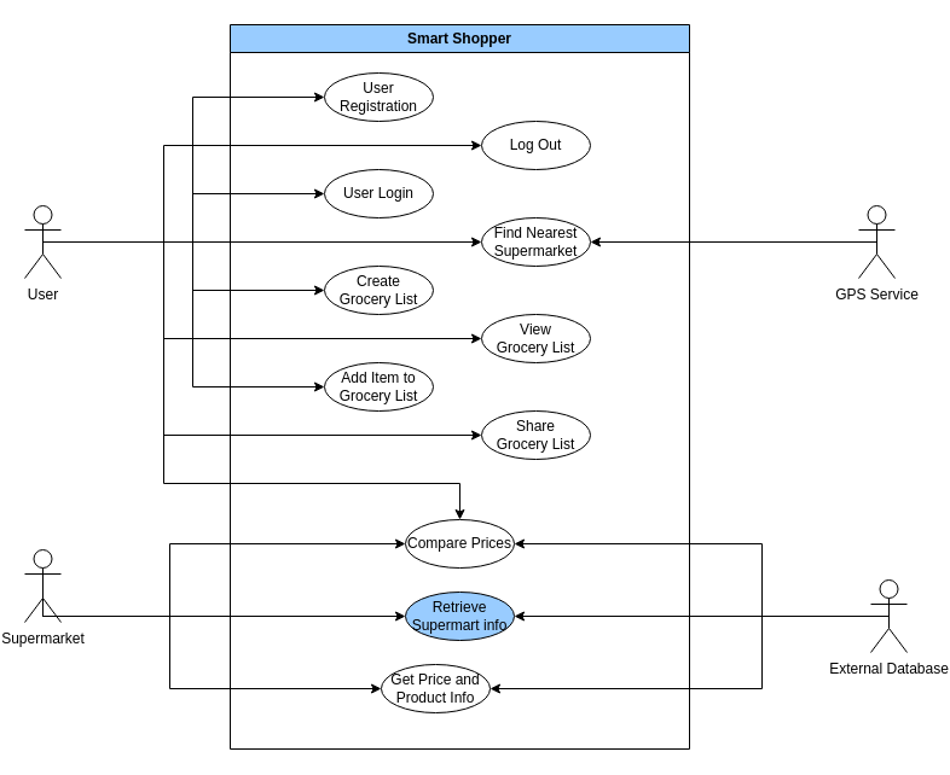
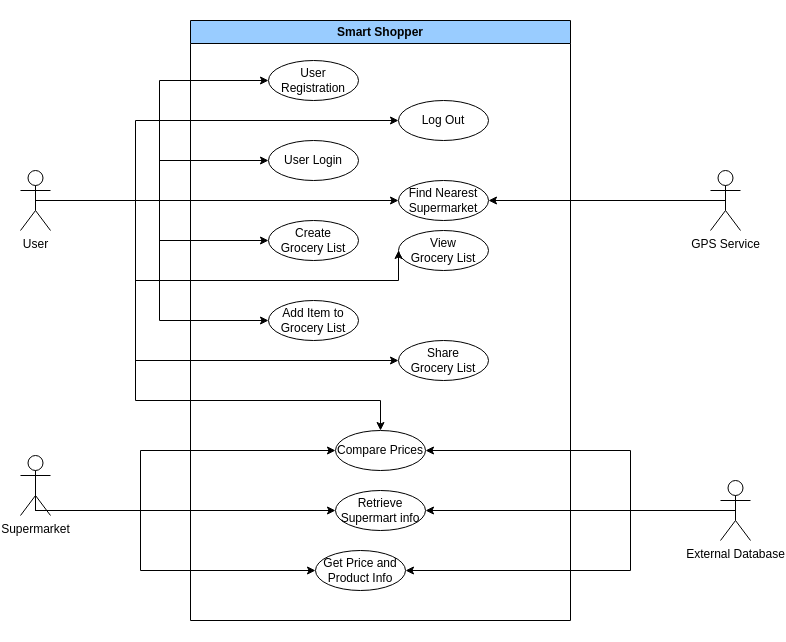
  <mxCell id="0" />
  <mxCell id="1" parent="0" />
  <mxCell id="2" value="Smart Shopper" style="swimlane;whiteSpace=wrap;html=1;fillColor=#99CCFF;" vertex="1" parent="1"><mxGeometry x="190" y="20" width="380" height="600" as="geometry" /></mxCell>
  <mxCell id="3" value="User Registration" style="ellipse;whiteSpace=wrap;html=1;" vertex="1" parent="2"><mxGeometry x="78" y="40" width="90" height="40" as="geometry" /></mxCell>
  <mxCell id="4" value="User Login" style="ellipse;whiteSpace=wrap;html=1;" vertex="1" parent="2"><mxGeometry x="78" y="120" width="90" height="40" as="geometry" /></mxCell>
  <mxCell id="5" value="Find Nearest Supermarket" style="ellipse;whiteSpace=wrap;html=1;" vertex="1" parent="2"><mxGeometry x="208" y="160" width="90" height="40" as="geometry" /></mxCell>
  <mxCell id="6" value="Share &lt;br&gt;Grocery List" style="ellipse;whiteSpace=wrap;html=1;" vertex="1" parent="2"><mxGeometry x="208" y="320" width="90" height="40" as="geometry" /></mxCell>
  <mxCell id="7" value="Log Out" style="ellipse;whiteSpace=wrap;html=1;" vertex="1" parent="2"><mxGeometry x="208" y="80" width="90" height="40" as="geometry" /></mxCell>
- <mxCell id="8" value="Retrieve Supermart info" style="ellipse;whiteSpace=wrap;html=1;fillColor=#99ccff;" vertex="1" parent="2"><mxGeometry x="145" y="470" width="90" height="40" as="geometry" /></mxCell>
+ <mxCell id="8" value="Retrieve Supermart info" style="ellipse;whiteSpace=wrap;html=1;" vertex="1" parent="2"><mxGeometry x="145" y="470" width="90" height="40" as="geometry" /></mxCell>
  <mxCell id="9" value="Get Price and Product Info" style="ellipse;whiteSpace=wrap;html=1;" vertex="1" parent="2"><mxGeometry x="125" y="530" width="90" height="40" as="geometry" /></mxCell>
- <mxCell id="10" value="View &lt;br&gt;Grocery List" style="ellipse;whiteSpace=wrap;html=1;" vertex="1" parent="2"><mxGeometry x="208" y="240" width="90" height="40" as="geometry" /></mxCell>
+ <mxCell id="10" value="View &lt;br&gt;Grocery List" style="ellipse;whiteSpace=wrap;html=1;" vertex="1" parent="2"><mxGeometry x="208" y="210" width="90" height="40" as="geometry" /></mxCell>
  <mxCell id="11" value="Compare Prices" style="ellipse;whiteSpace=wrap;html=1;" vertex="1" parent="2"><mxGeometry x="145" y="410" width="90" height="40" as="geometry" /></mxCell>
  <mxCell id="12" value="Create &lt;br&gt;Grocery List" style="ellipse;whiteSpace=wrap;html=1;" vertex="1" parent="2"><mxGeometry x="78" y="200" width="90" height="40" as="geometry" /></mxCell>
  <mxCell id="13" value="Add Item to Grocery List" style="ellipse;whiteSpace=wrap;html=1;" vertex="1" parent="2"><mxGeometry x="78" y="280" width="90" height="40" as="geometry" /></mxCell>
  <mxCell id="14" style="edgeStyle=orthogonalEdgeStyle;rounded=0;orthogonalLoop=1;jettySize=auto;html=1;exitX=0.5;exitY=0.5;exitDx=0;exitDy=0;exitPerimeter=0;entryX=0;entryY=0.5;entryDx=0;entryDy=0;" edge="1" parent="1" source="23" target="3"><mxGeometry relative="1" as="geometry" /></mxCell>
  <mxCell id="15" style="edgeStyle=orthogonalEdgeStyle;rounded=0;orthogonalLoop=1;jettySize=auto;html=1;exitX=0.5;exitY=0.5;exitDx=0;exitDy=0;exitPerimeter=0;entryX=0;entryY=0.5;entryDx=0;entryDy=0;" edge="1" parent="1" source="23" target="4"><mxGeometry relative="1" as="geometry" /></mxCell>
  <mxCell id="16" style="edgeStyle=orthogonalEdgeStyle;rounded=0;orthogonalLoop=1;jettySize=auto;html=1;exitX=0.5;exitY=0.5;exitDx=0;exitDy=0;exitPerimeter=0;entryX=0;entryY=0.5;entryDx=0;entryDy=0;" edge="1" parent="1" source="23" target="12"><mxGeometry relative="1" as="geometry" /></mxCell>
  <mxCell id="17" style="edgeStyle=orthogonalEdgeStyle;rounded=0;orthogonalLoop=1;jettySize=auto;html=1;exitX=0.5;exitY=0.5;exitDx=0;exitDy=0;exitPerimeter=0;entryX=0;entryY=0.5;entryDx=0;entryDy=0;" edge="1" parent="1" source="23" target="13"><mxGeometry relative="1" as="geometry" /></mxCell>
  <mxCell id="18" style="edgeStyle=orthogonalEdgeStyle;rounded=0;orthogonalLoop=1;jettySize=auto;html=1;exitX=0.5;exitY=0.5;exitDx=0;exitDy=0;exitPerimeter=0;entryX=0;entryY=0.5;entryDx=0;entryDy=0;" edge="1" parent="1" source="23" target="6"><mxGeometry relative="1" as="geometry"><mxPoint x="30" y="190" as="sourcePoint" /><mxPoint x="345" y="360" as="targetPoint" /><Array as="points"><mxPoint x="135" y="200" /><mxPoint x="135" y="360" /></Array></mxGeometry></mxCell>
  <mxCell id="19" style="edgeStyle=orthogonalEdgeStyle;rounded=0;orthogonalLoop=1;jettySize=auto;html=1;exitX=0.5;exitY=0.5;exitDx=0;exitDy=0;exitPerimeter=0;entryX=0;entryY=0.5;entryDx=0;entryDy=0;" edge="1" parent="1" source="23" target="7"><mxGeometry relative="1" as="geometry"><mxPoint x="40" y="170" as="sourcePoint" /><mxPoint x="355" y="110" as="targetPoint" /><Array as="points"><mxPoint x="135" y="200" /><mxPoint x="135" y="120" /></Array></mxGeometry></mxCell>
  <mxCell id="20" style="edgeStyle=orthogonalEdgeStyle;rounded=0;orthogonalLoop=1;jettySize=auto;html=1;exitX=0.5;exitY=0.5;exitDx=0;exitDy=0;exitPerimeter=0;entryX=0;entryY=0.5;entryDx=0;entryDy=0;" edge="1" parent="1" source="23" target="10"><mxGeometry relative="1" as="geometry"><mxPoint x="30" y="170" as="sourcePoint" /><mxPoint x="345" y="230" as="targetPoint" /><Array as="points"><mxPoint x="135" y="200" /><mxPoint x="135" y="280" /></Array></mxGeometry></mxCell>
  <mxCell id="21" style="edgeStyle=orthogonalEdgeStyle;rounded=0;orthogonalLoop=1;jettySize=auto;html=1;exitX=0.5;exitY=0.5;exitDx=0;exitDy=0;exitPerimeter=0;" edge="1" parent="1" source="23" target="11"><mxGeometry relative="1" as="geometry"><mxPoint x="35" y="190" as="sourcePoint" /><mxPoint x="385" y="430.124" as="targetPoint" /><Array as="points"><mxPoint x="135" y="200" /><mxPoint x="135" y="400" /><mxPoint x="380" y="400" /></Array></mxGeometry></mxCell>
  <mxCell id="22" style="edgeStyle=orthogonalEdgeStyle;rounded=0;orthogonalLoop=1;jettySize=auto;html=1;exitX=0.5;exitY=0.5;exitDx=0;exitDy=0;exitPerimeter=0;" edge="1" parent="1" source="23" target="5"><mxGeometry relative="1" as="geometry" /></mxCell>
  <mxCell id="23" value="User" style="shape=umlActor;verticalLabelPosition=bottom;verticalAlign=top;html=1;outlineConnect=0;" vertex="1" parent="1"><mxGeometry x="20" y="170" width="30" height="60" as="geometry" /></mxCell>
  <mxCell id="24" style="edgeStyle=orthogonalEdgeStyle;rounded=0;orthogonalLoop=1;jettySize=auto;html=1;exitX=0.5;exitY=0.5;exitDx=0;exitDy=0;exitPerimeter=0;" edge="1" parent="1" source="27" target="8"><mxGeometry relative="1" as="geometry"><Array as="points"><mxPoint x="90" y="510" /><mxPoint x="90" y="510" /></Array></mxGeometry></mxCell>
  <mxCell id="25" style="edgeStyle=orthogonalEdgeStyle;rounded=0;orthogonalLoop=1;jettySize=auto;html=1;exitX=0.5;exitY=0.5;exitDx=0;exitDy=0;exitPerimeter=0;entryX=0;entryY=0.5;entryDx=0;entryDy=0;" edge="1" parent="1" source="27" target="9"><mxGeometry relative="1" as="geometry"><Array as="points"><mxPoint x="140" y="510" /><mxPoint x="140" y="570" /></Array></mxGeometry></mxCell>
  <mxCell id="26" style="edgeStyle=orthogonalEdgeStyle;rounded=0;orthogonalLoop=1;jettySize=auto;html=1;exitX=0.5;exitY=0.5;exitDx=0;exitDy=0;exitPerimeter=0;entryX=0;entryY=0.5;entryDx=0;entryDy=0;" edge="1" parent="1" source="27" target="11"><mxGeometry relative="1" as="geometry"><Array as="points"><mxPoint x="140" y="510" /><mxPoint x="140" y="450" /></Array></mxGeometry></mxCell>
  <mxCell id="27" value="Supermarket" style="shape=umlActor;verticalLabelPosition=bottom;verticalAlign=top;html=1;outlineConnect=0;" vertex="1" parent="1"><mxGeometry x="20" y="455" width="30" height="60" as="geometry" /></mxCell>
  <mxCell id="28" style="edgeStyle=orthogonalEdgeStyle;rounded=0;orthogonalLoop=1;jettySize=auto;html=1;exitX=0.5;exitY=0.5;exitDx=0;exitDy=0;exitPerimeter=0;entryX=1;entryY=0.5;entryDx=0;entryDy=0;" edge="1" parent="1" source="29" target="5"><mxGeometry relative="1" as="geometry" /></mxCell>
  <mxCell id="29" value="GPS Service" style="shape=umlActor;verticalLabelPosition=bottom;verticalAlign=top;html=1;outlineConnect=0;" vertex="1" parent="1"><mxGeometry x="710" y="170" width="30" height="60" as="geometry" /></mxCell>
  <mxCell id="30" style="edgeStyle=orthogonalEdgeStyle;rounded=0;orthogonalLoop=1;jettySize=auto;html=1;exitX=0.5;exitY=0.5;exitDx=0;exitDy=0;exitPerimeter=0;entryX=1;entryY=0.5;entryDx=0;entryDy=0;" edge="1" parent="1" source="33" target="9"><mxGeometry relative="1" as="geometry"><Array as="points"><mxPoint x="630" y="510" /><mxPoint x="630" y="570" /></Array></mxGeometry></mxCell>
  <mxCell id="31" style="edgeStyle=orthogonalEdgeStyle;rounded=0;orthogonalLoop=1;jettySize=auto;html=1;exitX=0.5;exitY=0.5;exitDx=0;exitDy=0;exitPerimeter=0;" edge="1" parent="1" source="33" target="8"><mxGeometry relative="1" as="geometry"><Array as="points"><mxPoint x="680" y="510" /><mxPoint x="680" y="510" /></Array></mxGeometry></mxCell>
  <mxCell id="32" style="edgeStyle=orthogonalEdgeStyle;rounded=0;orthogonalLoop=1;jettySize=auto;html=1;exitX=0.5;exitY=0.5;exitDx=0;exitDy=0;exitPerimeter=0;entryX=1;entryY=0.5;entryDx=0;entryDy=0;" edge="1" parent="1" source="33" target="11"><mxGeometry relative="1" as="geometry"><Array as="points"><mxPoint x="630" y="510" /><mxPoint x="630" y="450" /></Array></mxGeometry></mxCell>
  <mxCell id="33" value="External Database" style="shape=umlActor;verticalLabelPosition=bottom;verticalAlign=top;html=1;outlineConnect=0;" vertex="1" parent="1"><mxGeometry x="720" y="480" width="30" height="60" as="geometry" /></mxCell>
